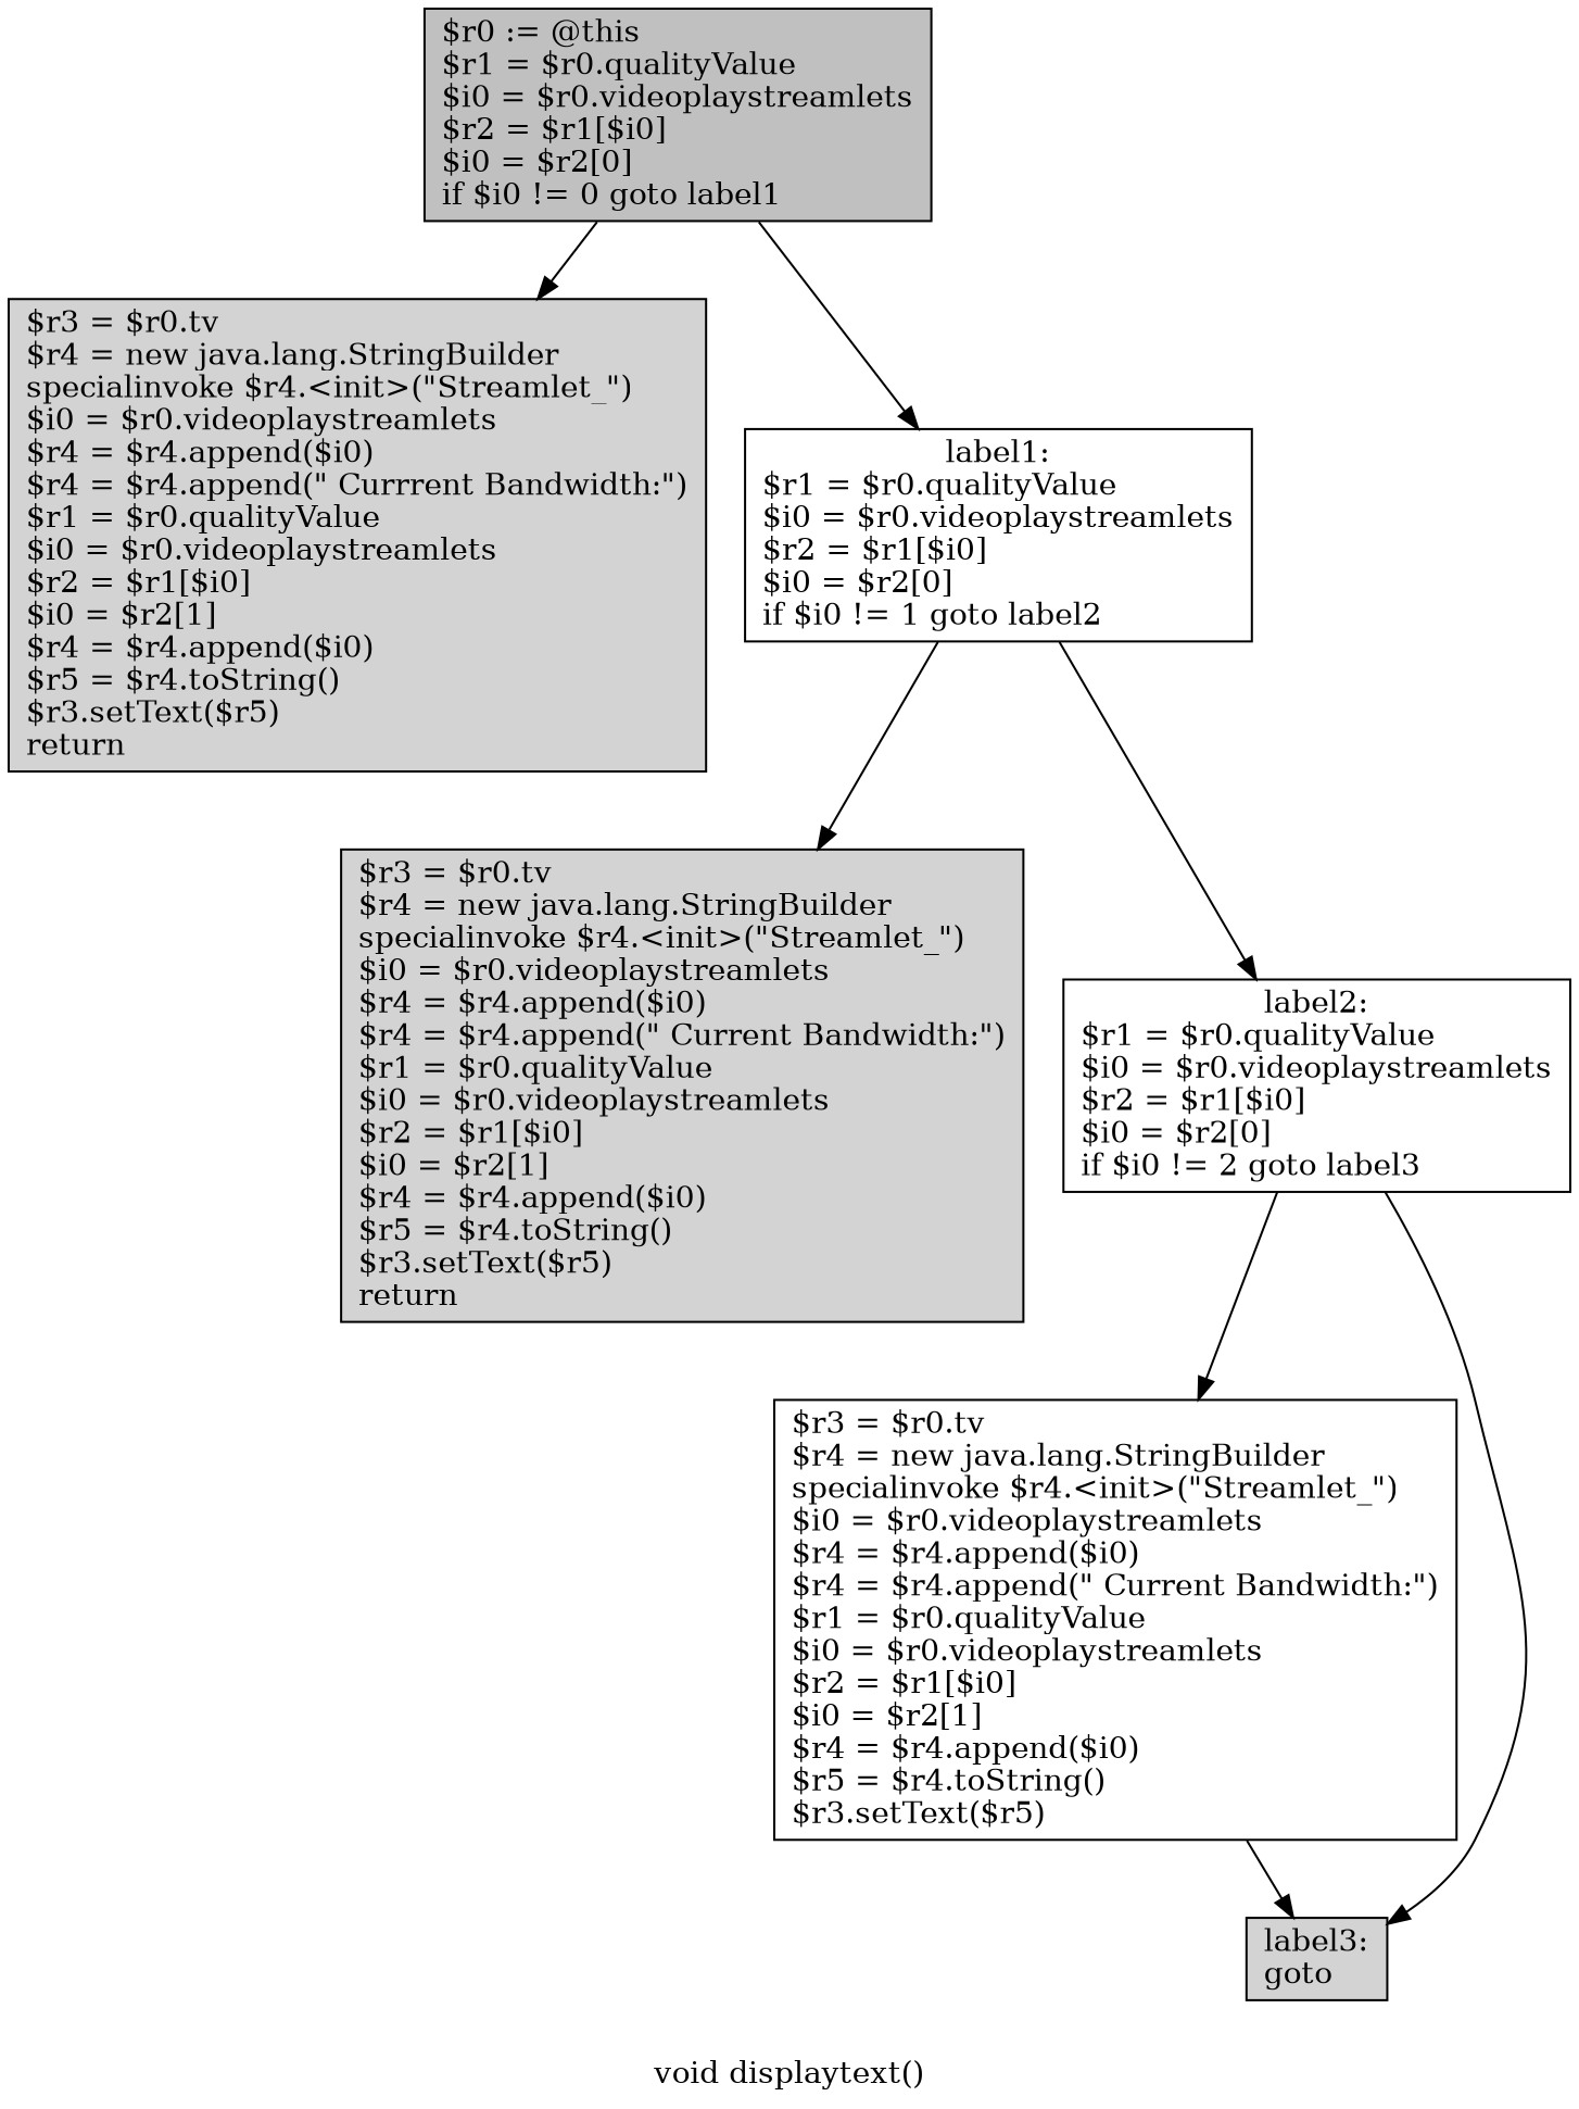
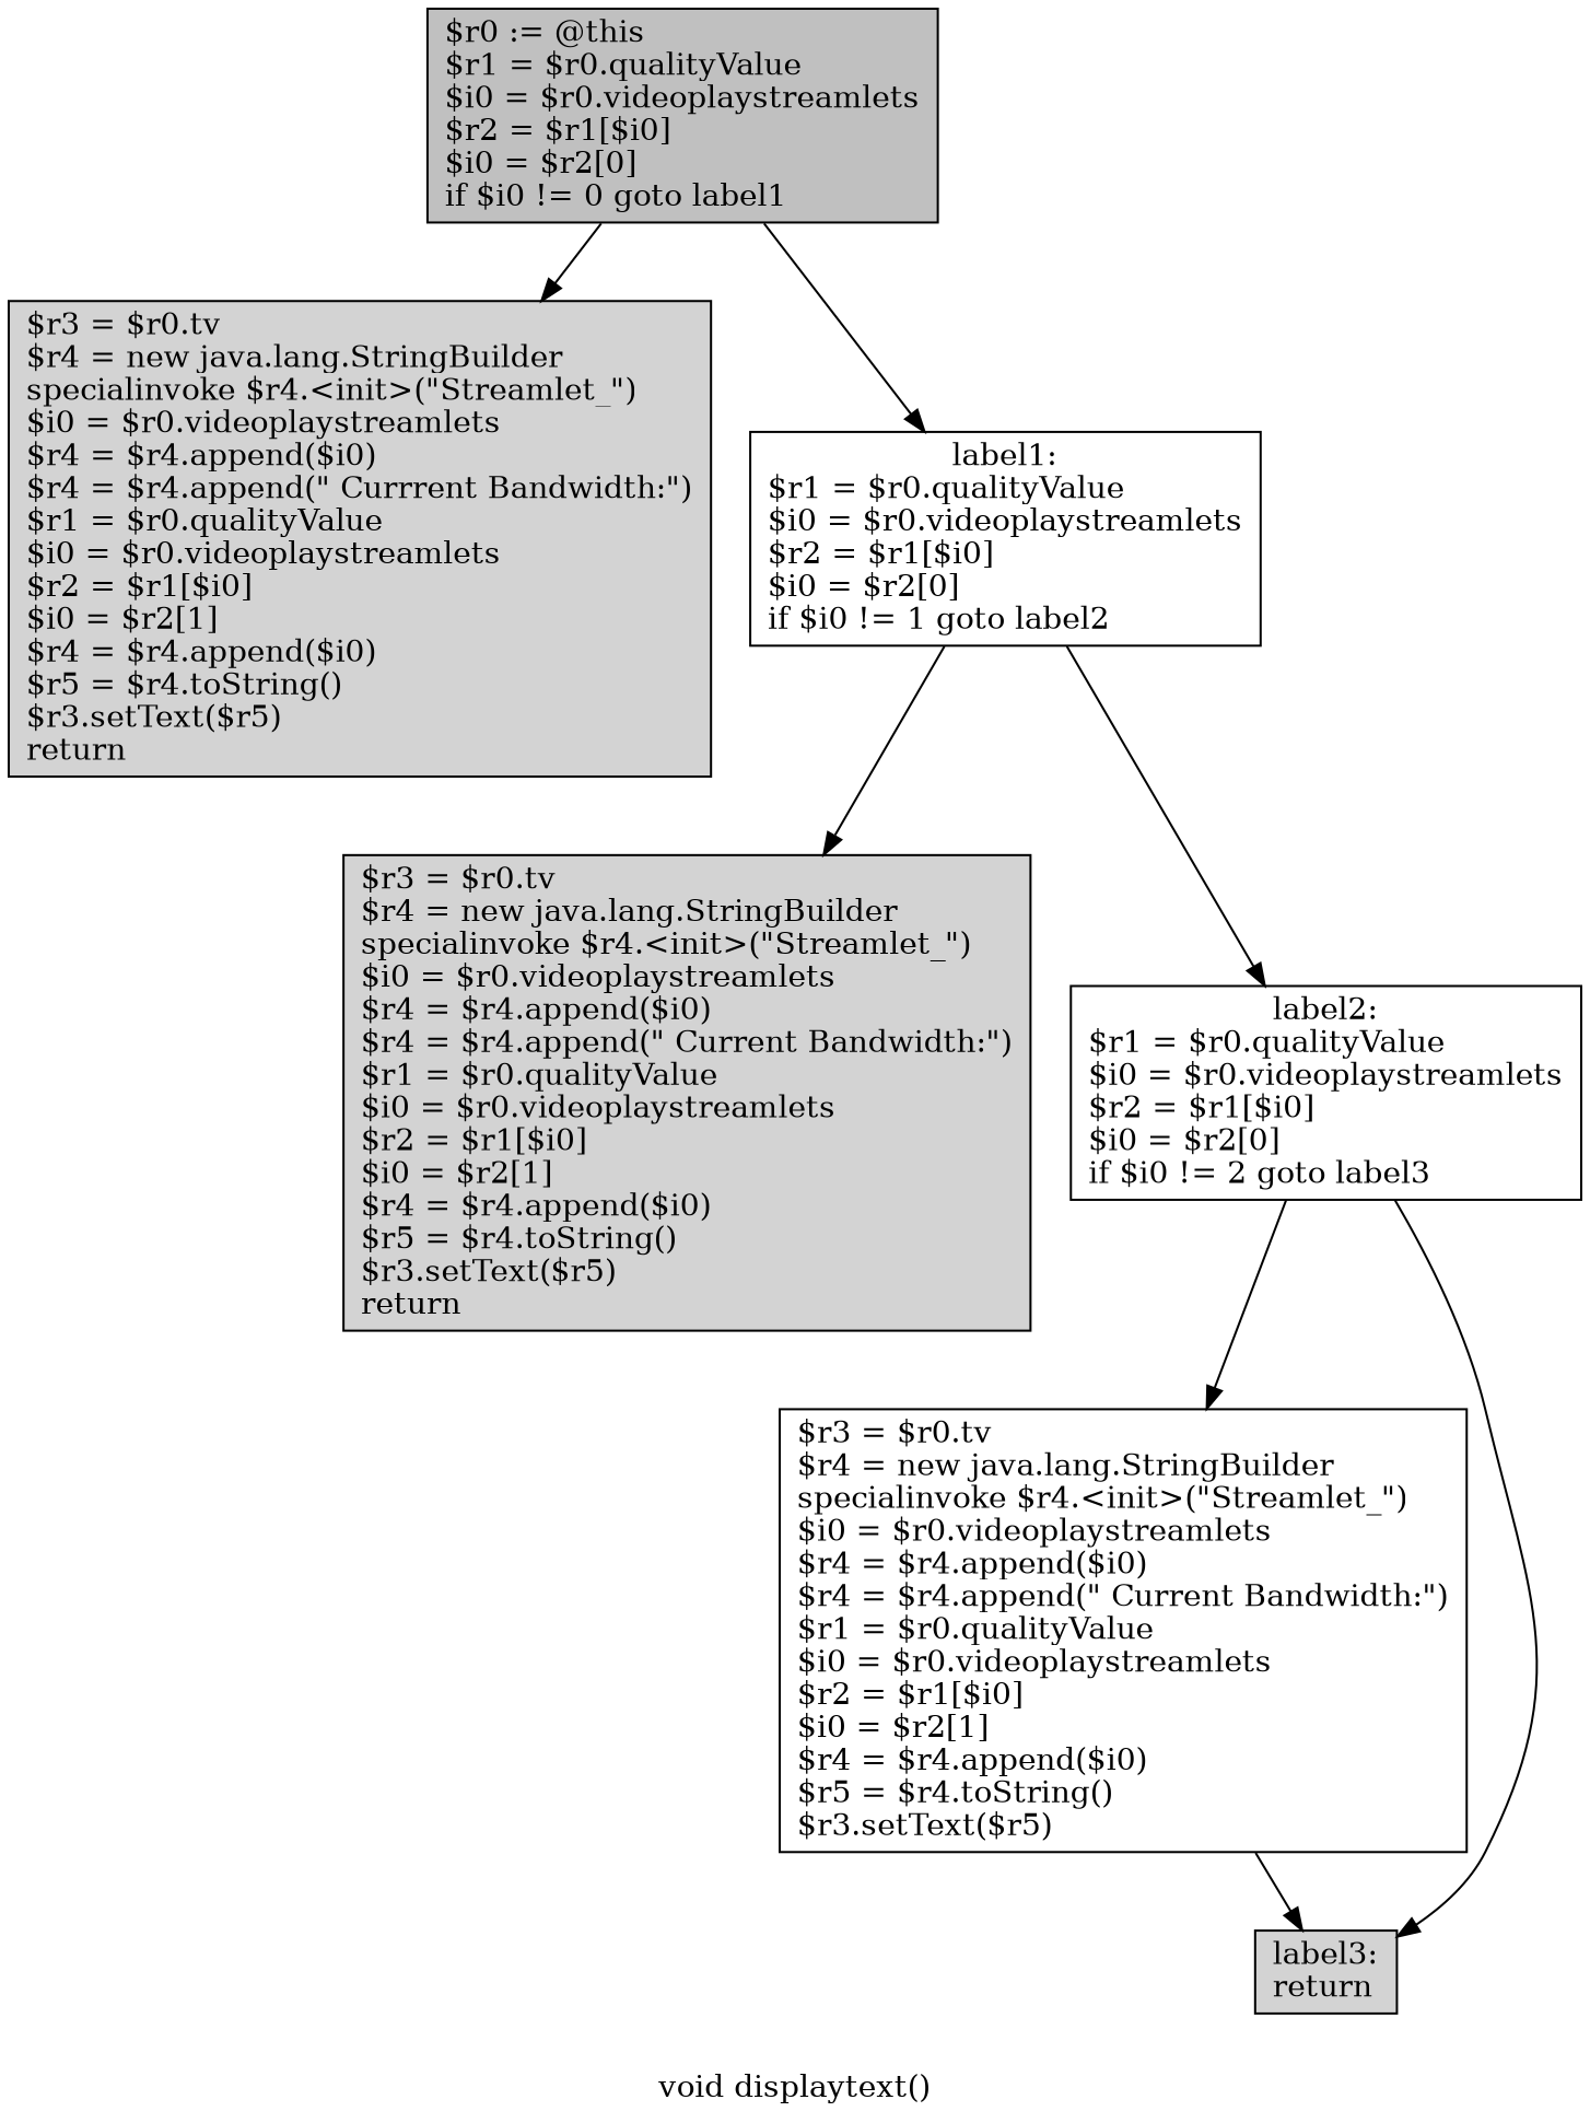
  digraph {
    label="void displaytext()"
    node [shape=box style=filled]
    n1 [fillcolor=gray label="$r0 := @this\l$r1 = $r0.qualityValue\l$i0 = $r0.videoplaystreamlets\l$r2 = $r1[$i0]\l$i0 = $r2[0]\lif $i0 != 0 goto label1\l"]
    n2 [fillcolor=lightgray label="$r3 = $r0.tv\l$r4 = new java.lang.StringBuilder\lspecialinvoke $r4.<init>(\"Streamlet_\")\l$i0 = $r0.videoplaystreamlets\l$r4 = $r4.append($i0)\l$r4 = $r4.append(\" Currrent Bandwidth:\")\l$r1 = $r0.qualityValue\l$i0 = $r0.videoplaystreamlets\l$r2 = $r1[$i0]\l$i0 = $r2[1]\l$r4 = $r4.append($i0)\l$r5 = $r4.toString()\l$r3.setText($r5)\lreturn\l"]
    n3 [label="label1:\n$r1 = $r0.qualityValue\l$i0 = $r0.videoplaystreamlets\l$r2 = $r1[$i0]\l$i0 = $r2[0]\lif $i0 != 1 goto label2\l" style=""]
    n4 [fillcolor=lightgray label="$r3 = $r0.tv\l$r4 = new java.lang.StringBuilder\lspecialinvoke $r4.<init>(\"Streamlet_\")\l$i0 = $r0.videoplaystreamlets\l$r4 = $r4.append($i0)\l$r4 = $r4.append(\" Current Bandwidth:\")\l$r1 = $r0.qualityValue\l$i0 = $r0.videoplaystreamlets\l$r2 = $r1[$i0]\l$i0 = $r2[1]\l$r4 = $r4.append($i0)\l$r5 = $r4.toString()\l$r3.setText($r5)\lreturn\l"]
    n5 [label="label2:\n$r1 = $r0.qualityValue\l$i0 = $r0.videoplaystreamlets\l$r2 = $r1[$i0]\l$i0 = $r2[0]\lif $i0 != 2 goto label3\l" style=""]
    n6 [label="$r3 = $r0.tv\l$r4 = new java.lang.StringBuilder\lspecialinvoke $r4.<init>(\"Streamlet_\")\l$i0 = $r0.videoplaystreamlets\l$r4 = $r4.append($i0)\l$r4 = $r4.append(\" Current Bandwidth:\")\l$r1 = $r0.qualityValue\l$i0 = $r0.videoplaystreamlets\l$r2 = $r1[$i0]\l$i0 = $r2[1]\l$r4 = $r4.append($i0)\l$r5 = $r4.toString()\l$r3.setText($r5)\l" style=""]
-   n7 [fillcolor=lightgray label="label3:\ngoto\l"]
+   n7 [fillcolor=lightgray label="label3:\nreturn\l"]
    n1 -> n2
    n1 -> n3
    n3 -> n4
    n3 -> n5
    n5 -> n6
    n5 -> n7
    n6 -> n7
  }
